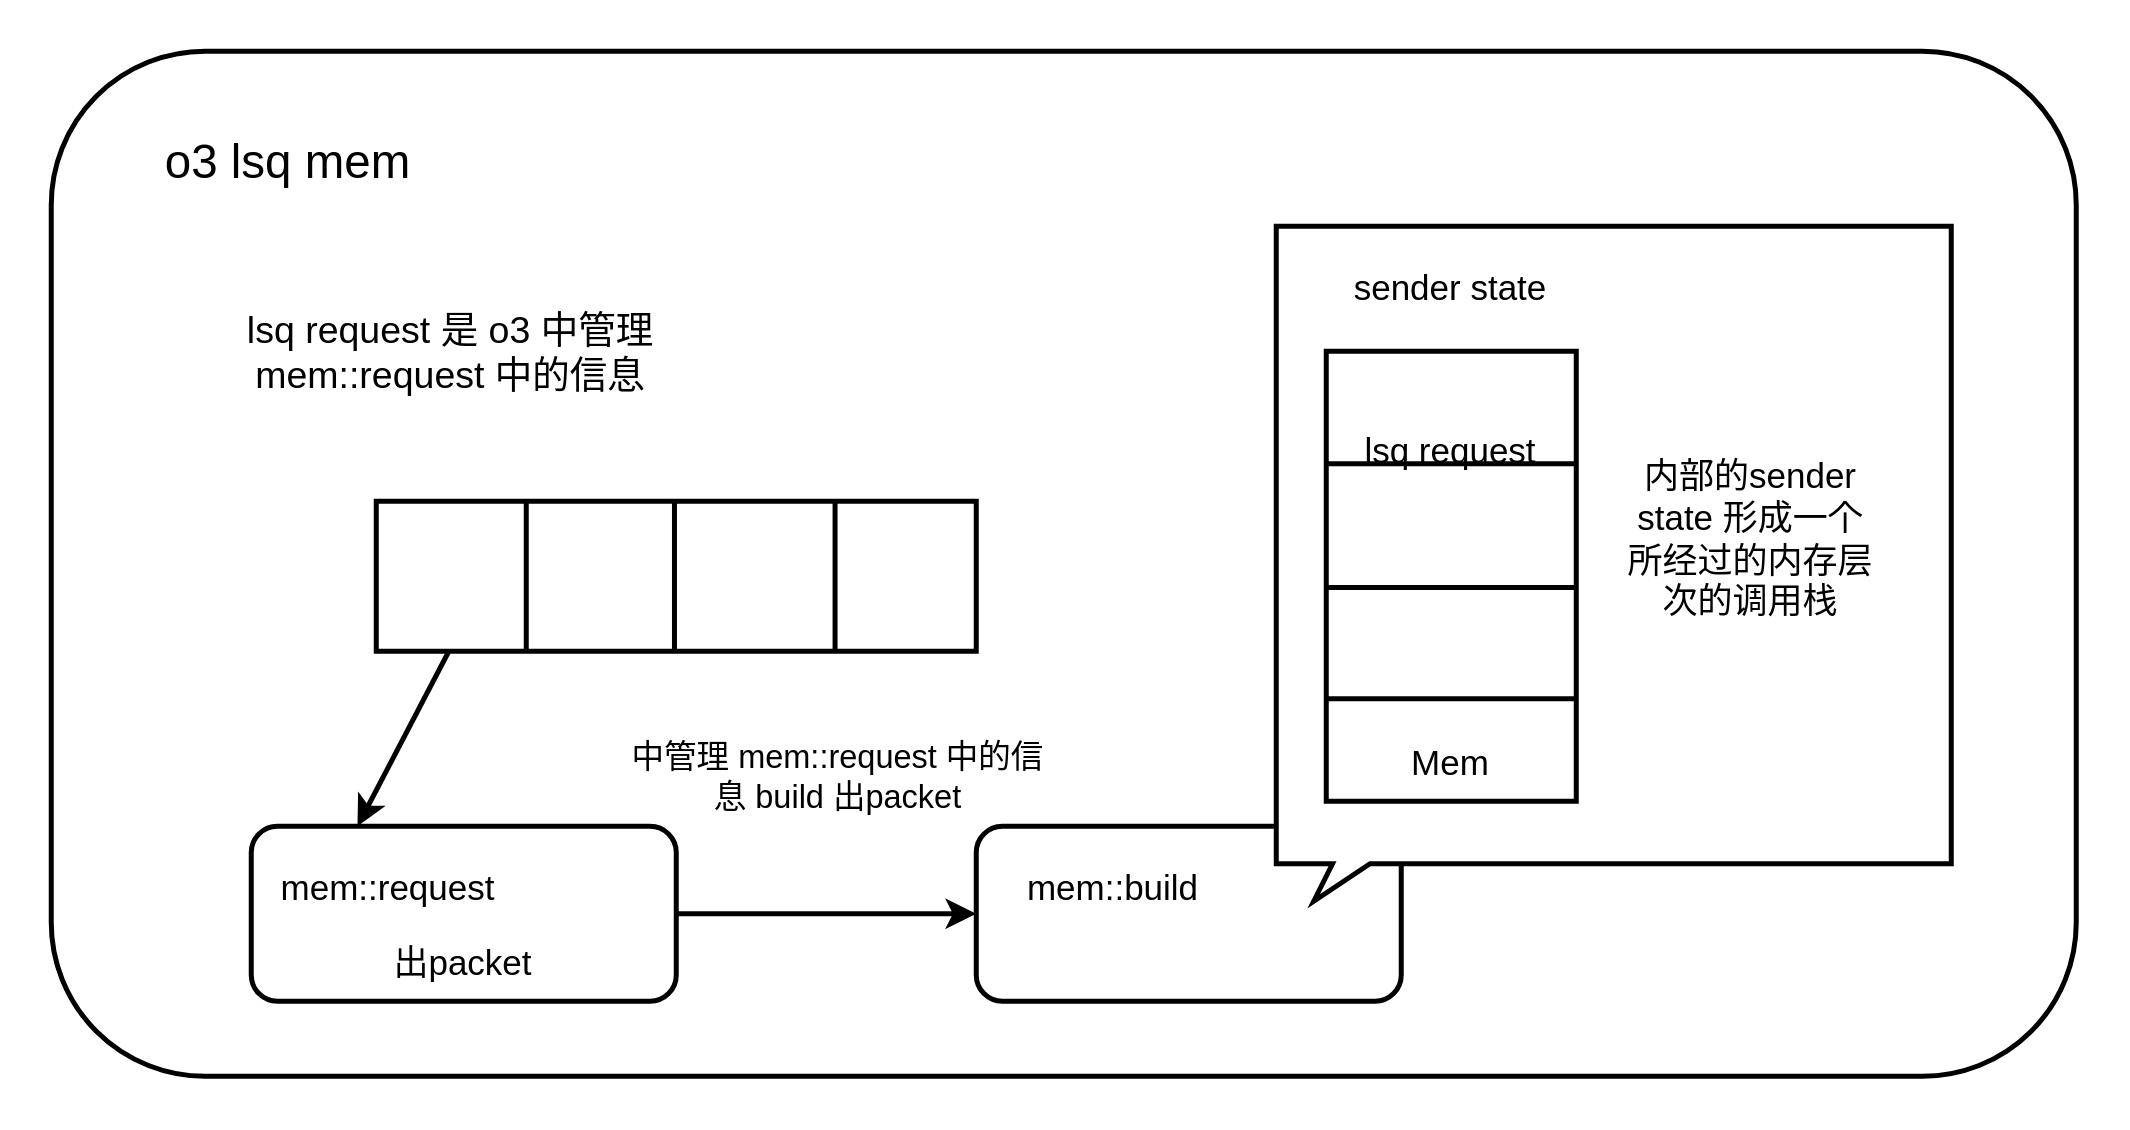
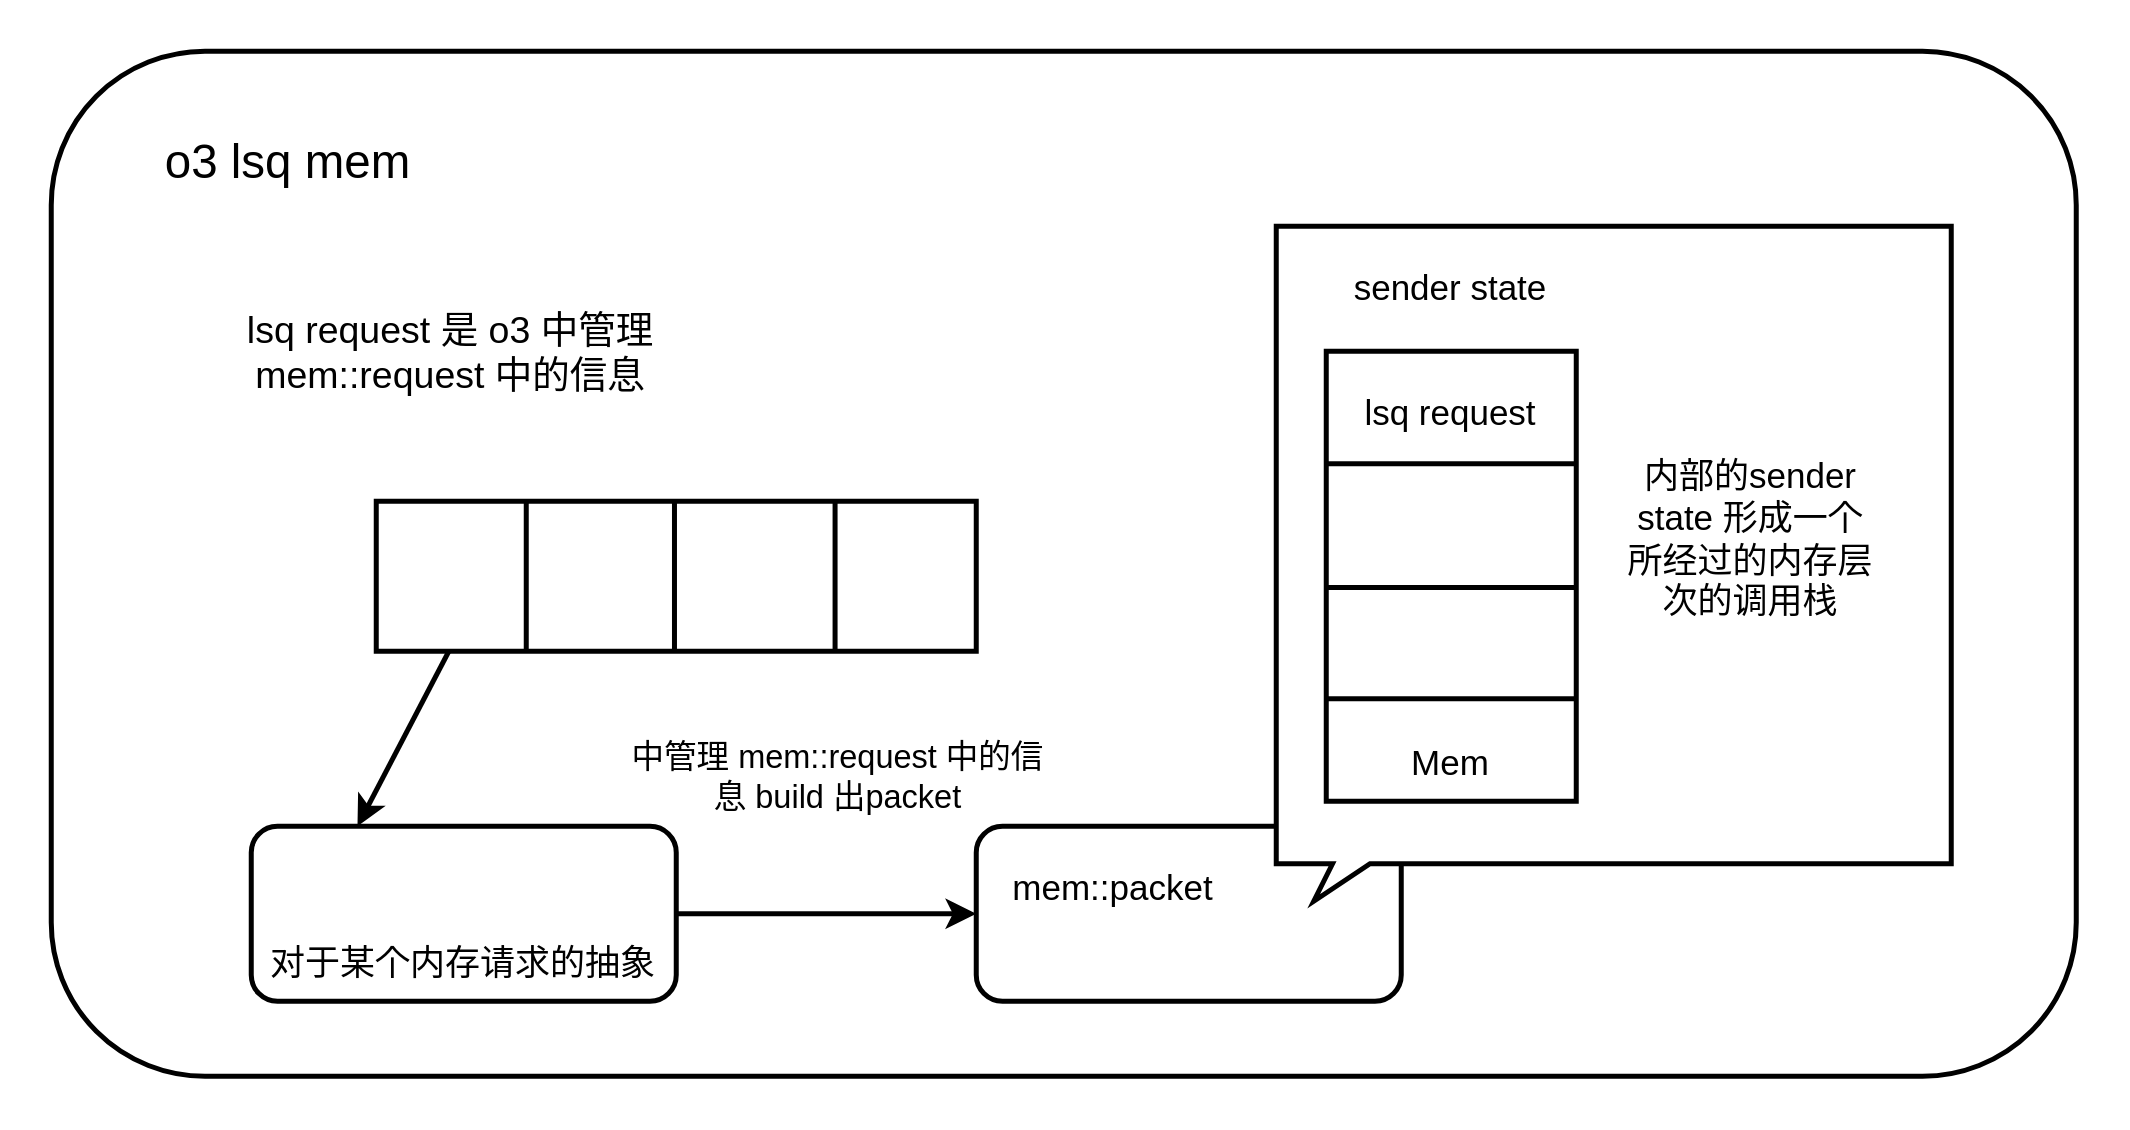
  <mxCell id="0" />
  <mxCell id="1" parent="0" />
  <mxCell id="2" value="" style="rounded=1;whiteSpace=wrap;html=1;strokeWidth=2;" vertex="1" parent="1"><mxGeometry x="20" y="20" width="810" height="410" as="geometry" /></mxCell>
  <mxCell id="3" value="&lt;font style=&quot;font-size: 19px;&quot;&gt;o3 lsq mem&lt;/font&gt;" style="text;html=1;align=center;verticalAlign=middle;whiteSpace=wrap;rounded=0;" vertex="1" parent="1"><mxGeometry x="50" y="50" width="130" height="30" as="geometry" /></mxCell>
  <mxCell id="4" value="" style="rounded=1;whiteSpace=wrap;html=1;strokeWidth=2;fontSize=14;" vertex="1" parent="1"><mxGeometry x="100" y="330" width="170" height="70" as="geometry" /></mxCell>
- <mxCell id="5" value="mem::request" style="text;html=1;align=center;verticalAlign=middle;whiteSpace=wrap;rounded=0;strokeWidth=2;fontSize=14;" vertex="1" parent="1"><mxGeometry x="110" y="340" width="90" height="30" as="geometry" /></mxCell>
- <mxCell id="6" value="出packet" style="text;html=1;align=center;verticalAlign=middle;whiteSpace=wrap;rounded=0;strokeWidth=2;fontSize=14;" vertex="1" parent="1"><mxGeometry x="100" y="370" width="170" height="30" as="geometry" /></mxCell>
+ <mxCell id="6" value="对于某个内存请求的抽象" style="text;html=1;align=center;verticalAlign=middle;whiteSpace=wrap;rounded=0;strokeWidth=2;fontSize=14;" vertex="1" parent="1"><mxGeometry x="100" y="370" width="170" height="30" as="geometry" /></mxCell>
  <mxCell id="7" value="" style="endArrow=classic;html=1;rounded=0;exitX=1;exitY=0.5;exitDx=0;exitDy=0;strokeWidth=2;fontSize=14;" edge="1" parent="1" source="4"><mxGeometry width="50" height="50" relative="1" as="geometry"><mxPoint x="380" y="400" as="sourcePoint" /><mxPoint x="390" y="365" as="targetPoint" /></mxGeometry></mxCell>
  <mxCell id="8" value="" style="rounded=1;whiteSpace=wrap;html=1;strokeWidth=2;fontSize=14;" vertex="1" parent="1"><mxGeometry x="390" y="330" width="170" height="70" as="geometry" /></mxCell>
- <mxCell id="9" value="mem::build" style="text;html=1;align=center;verticalAlign=middle;whiteSpace=wrap;rounded=0;strokeWidth=2;fontSize=14;" vertex="1" parent="1"><mxGeometry x="400" y="340" width="90" height="30" as="geometry" /></mxCell>
+ <mxCell id="9" value="mem::packet" style="text;html=1;align=center;verticalAlign=middle;whiteSpace=wrap;rounded=0;strokeWidth=2;fontSize=14;" vertex="1" parent="1"><mxGeometry x="400" y="340" width="90" height="30" as="geometry" /></mxCell>
  <mxCell id="10" value="" style="whiteSpace=wrap;html=1;shape=mxgraph.basic.rectCallout;dx=30;dy=15;boundedLbl=1;strokeWidth=2;fontSize=14;" vertex="1" parent="1"><mxGeometry x="510" y="90" width="270" height="270" as="geometry" /></mxCell>
  <mxCell id="11" value="sender state" style="text;html=1;align=center;verticalAlign=middle;whiteSpace=wrap;rounded=0;strokeWidth=2;fontSize=14;" vertex="1" parent="1"><mxGeometry x="535" y="100" width="90" height="30" as="geometry" /></mxCell>
  <mxCell id="12" value="" style="group;strokeWidth=2;fontSize=14;" vertex="1" connectable="0" parent="1"><mxGeometry x="530" y="140" width="100" height="180" as="geometry" /></mxCell>
  <mxCell id="13" value="" style="rounded=0;whiteSpace=wrap;html=1;strokeWidth=2;fontSize=14;" vertex="1" parent="12"><mxGeometry width="100" height="180" as="geometry" /></mxCell>
  <mxCell id="14" value="" style="endArrow=none;html=1;rounded=0;exitX=0;exitY=0.25;exitDx=0;exitDy=0;entryX=1;entryY=0.25;entryDx=0;entryDy=0;strokeWidth=2;fontSize=14;" edge="1" parent="12" source="13" target="13"><mxGeometry width="50" height="50" relative="1" as="geometry"><mxPoint x="-160" y="260" as="sourcePoint" /><mxPoint x="-110" y="210" as="targetPoint" /></mxGeometry></mxCell>
  <mxCell id="15" value="" style="endArrow=none;html=1;rounded=0;exitX=0;exitY=0.25;exitDx=0;exitDy=0;entryX=1;entryY=0.25;entryDx=0;entryDy=0;strokeWidth=2;fontSize=14;" edge="1" parent="12"><mxGeometry width="50" height="50" relative="1" as="geometry"><mxPoint y="94.5" as="sourcePoint" /><mxPoint x="100" y="94.5" as="targetPoint" /></mxGeometry></mxCell>
  <mxCell id="16" value="" style="endArrow=none;html=1;rounded=0;exitX=0;exitY=0.25;exitDx=0;exitDy=0;entryX=1;entryY=0.25;entryDx=0;entryDy=0;strokeWidth=2;fontSize=14;" edge="1" parent="12"><mxGeometry width="50" height="50" relative="1" as="geometry"><mxPoint y="139" as="sourcePoint" /><mxPoint x="100" y="139" as="targetPoint" /></mxGeometry></mxCell>
- <mxCell id="17" value="lsq request" style="text;html=1;align=center;verticalAlign=middle;whiteSpace=wrap;rounded=0;strokeWidth=2;fontSize=14;" vertex="1" parent="12"><mxGeometry x="5" y="25" width="90" height="30" as="geometry" /></mxCell>
+ <mxCell id="17" value="lsq request" style="text;html=1;align=center;verticalAlign=middle;whiteSpace=wrap;rounded=0;strokeWidth=2;fontSize=14;" vertex="1" parent="12"><mxGeometry x="5" y="10" width="90" height="30" as="geometry" /></mxCell>
  <mxCell id="18" value="Mem" style="text;html=1;align=center;verticalAlign=middle;whiteSpace=wrap;rounded=0;strokeWidth=2;fontSize=14;" vertex="1" parent="12"><mxGeometry x="5" y="150" width="90" height="30" as="geometry" /></mxCell>
  <mxCell id="19" value="内部的sender state 形成一个所经过的内存层次的调用栈" style="text;html=1;align=center;verticalAlign=middle;whiteSpace=wrap;rounded=0;strokeWidth=2;fontSize=14;" vertex="1" parent="1"><mxGeometry x="650" y="180" width="100" height="70" as="geometry" /></mxCell>
  <mxCell id="20" value="" style="group" vertex="1" connectable="0" parent="1"><mxGeometry x="150" y="200" width="240" height="60" as="geometry" /></mxCell>
  <mxCell id="21" value="" style="rounded=0;whiteSpace=wrap;html=1;strokeWidth=2;" vertex="1" parent="20"><mxGeometry width="240" height="60" as="geometry" /></mxCell>
  <mxCell id="22" value="" style="endArrow=none;html=1;rounded=0;entryX=0.25;entryY=0;entryDx=0;entryDy=0;exitX=0.25;exitY=1;exitDx=0;exitDy=0;strokeWidth=2;" edge="1" parent="20" source="21" target="21"><mxGeometry width="50" height="50" relative="1" as="geometry"><mxPoint x="-14.118" y="220" as="sourcePoint" /><mxPoint x="56.471" y="153.333" as="targetPoint" /></mxGeometry></mxCell>
  <mxCell id="23" value="" style="endArrow=none;html=1;rounded=0;entryX=0.25;entryY=0;entryDx=0;entryDy=0;exitX=0.25;exitY=1;exitDx=0;exitDy=0;strokeWidth=2;" edge="1" parent="20"><mxGeometry width="50" height="50" relative="1" as="geometry"><mxPoint x="119.294" y="60" as="sourcePoint" /><mxPoint x="119.294" as="targetPoint" /></mxGeometry></mxCell>
  <mxCell id="24" value="" style="endArrow=none;html=1;rounded=0;entryX=0.25;entryY=0;entryDx=0;entryDy=0;exitX=0.25;exitY=1;exitDx=0;exitDy=0;strokeWidth=2;" edge="1" parent="20"><mxGeometry width="50" height="50" relative="1" as="geometry"><mxPoint x="183.529" y="60" as="sourcePoint" /><mxPoint x="183.529" as="targetPoint" /></mxGeometry></mxCell>
  <mxCell id="25" value="" style="endArrow=classic;html=1;rounded=0;exitX=0.121;exitY=1;exitDx=0;exitDy=0;exitPerimeter=0;entryX=0.25;entryY=0;entryDx=0;entryDy=0;strokeWidth=2;" edge="1" parent="1" source="21" target="4"><mxGeometry width="50" height="50" relative="1" as="geometry"><mxPoint x="1050" y="370" as="sourcePoint" /><mxPoint x="1100" y="320" as="targetPoint" /></mxGeometry></mxCell>
  <mxCell id="26" value="lsq request 是 o3 中管理 mem::request 中的信息" style="text;html=1;align=center;verticalAlign=middle;whiteSpace=wrap;rounded=0;fontSize=15;" vertex="1" parent="1"><mxGeometry x="80" y="100" width="200" height="80" as="geometry" /></mxCell>
  <mxCell id="27" value="中管理 mem::request 中的信息 build 出packet" style="text;html=1;align=center;verticalAlign=middle;whiteSpace=wrap;rounded=0;fontSize=13;" vertex="1" parent="1"><mxGeometry x="250" y="280" width="170" height="60" as="geometry" /></mxCell>
